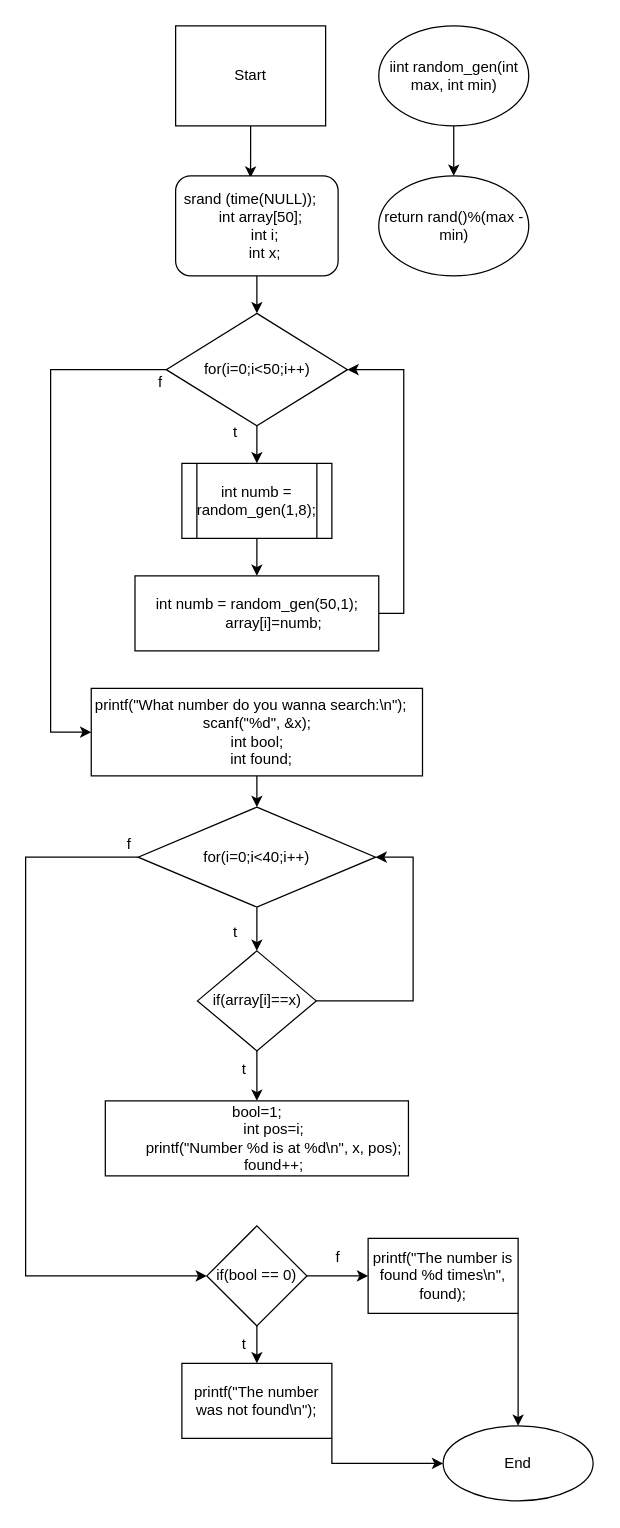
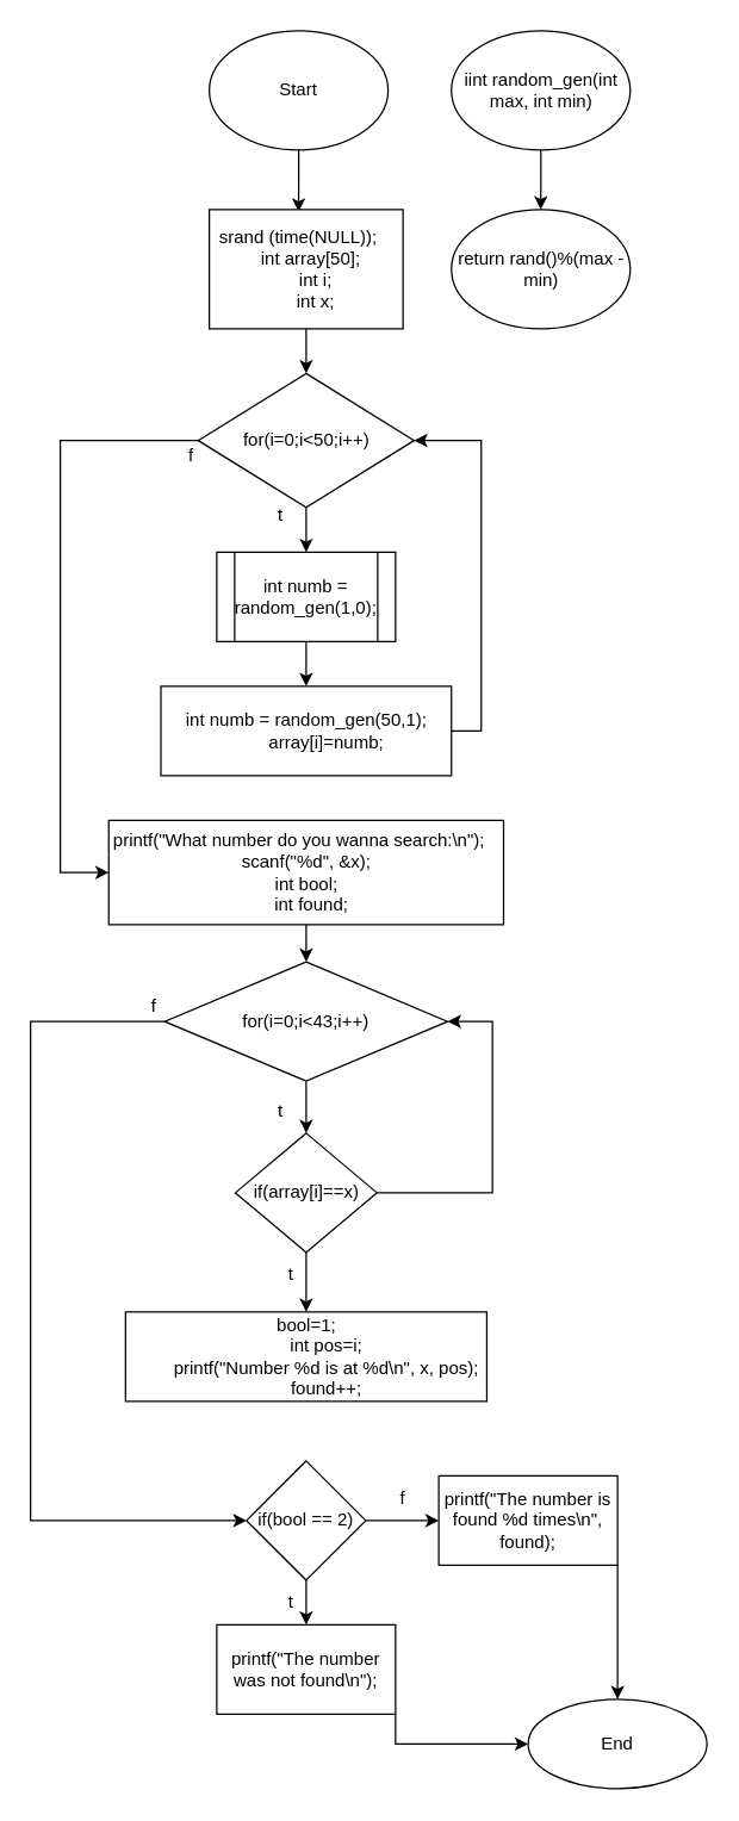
  <mxCell id="0" />
  <mxCell id="1" parent="0" />
  <mxCell id="2" style="edgeStyle=orthogonalEdgeStyle;rounded=0;orthogonalLoop=1;jettySize=auto;html=1;exitX=0.5;exitY=1;exitDx=0;exitDy=0;entryX=0.461;entryY=0.018;entryDx=0;entryDy=0;entryPerimeter=0;" parent="1" source="3" target="5" edge="1"><mxGeometry relative="1" as="geometry" /></mxCell>
- <mxCell id="3" value="Start" style="whiteSpace=wrap;html=1;rounded=0;" parent="1" vertex="1"><mxGeometry x="140" y="20" width="120" height="80" as="geometry" /></mxCell>
+ <mxCell id="3" value="Start" style="ellipse;whiteSpace=wrap;html=1;" parent="1" vertex="1"><mxGeometry x="140" y="20" width="120" height="80" as="geometry" /></mxCell>
  <mxCell id="4" style="edgeStyle=orthogonalEdgeStyle;rounded=0;orthogonalLoop=1;jettySize=auto;html=1;exitX=0.5;exitY=1;exitDx=0;exitDy=0;entryX=0.5;entryY=0;entryDx=0;entryDy=0;" parent="1" source="5" target="8" edge="1"><mxGeometry relative="1" as="geometry" /></mxCell>
- <mxCell id="5" value="&lt;div&gt;srand (time(NULL));&amp;nbsp; &amp;nbsp; &amp;nbsp;&amp;nbsp;&lt;span&gt;int array[50];&lt;/span&gt;&lt;/div&gt;&lt;div&gt;&amp;nbsp; &amp;nbsp; int i;&lt;/div&gt;&lt;div&gt;&amp;nbsp; &amp;nbsp; int x;&lt;/div&gt;" style="whiteSpace=wrap;html=1;rounded=1;" parent="1" vertex="1"><mxGeometry x="140" y="140" width="130" height="80" as="geometry" /></mxCell>
+ <mxCell id="5" value="&lt;div&gt;srand (time(NULL));&amp;nbsp; &amp;nbsp; &amp;nbsp;&amp;nbsp;&lt;span&gt;int array[50];&lt;/span&gt;&lt;/div&gt;&lt;div&gt;&amp;nbsp; &amp;nbsp; int i;&lt;/div&gt;&lt;div&gt;&amp;nbsp; &amp;nbsp; int x;&lt;/div&gt;" style="rounded=0;whiteSpace=wrap;html=1;" parent="1" vertex="1"><mxGeometry x="140" y="140" width="130" height="80" as="geometry" /></mxCell>
  <mxCell id="6" style="edgeStyle=orthogonalEdgeStyle;rounded=0;orthogonalLoop=1;jettySize=auto;html=1;exitX=0;exitY=0.5;exitDx=0;exitDy=0;entryX=0;entryY=0.5;entryDx=0;entryDy=0;" parent="1" source="8" target="12" edge="1"><mxGeometry relative="1" as="geometry"><Array as="points"><mxPoint x="40" y="295" /><mxPoint x="40" y="585" /></Array></mxGeometry></mxCell>
  <mxCell id="7" style="edgeStyle=orthogonalEdgeStyle;rounded=0;orthogonalLoop=1;jettySize=auto;html=1;exitX=0.5;exitY=1;exitDx=0;exitDy=0;entryX=0.5;entryY=0;entryDx=0;entryDy=0;" edge="1" parent="1" source="8" target="36"><mxGeometry relative="1" as="geometry" /></mxCell>
  <mxCell id="8" value="for(i=0;i&amp;lt;50;i++)" style="rhombus;whiteSpace=wrap;html=1;" parent="1" vertex="1"><mxGeometry x="132.5" y="250" width="145" height="90" as="geometry" /></mxCell>
  <mxCell id="9" style="edgeStyle=orthogonalEdgeStyle;rounded=0;orthogonalLoop=1;jettySize=auto;html=1;exitX=1;exitY=0.5;exitDx=0;exitDy=0;entryX=1;entryY=0.5;entryDx=0;entryDy=0;" parent="1" source="10" target="8" edge="1"><mxGeometry relative="1" as="geometry" /></mxCell>
  <mxCell id="10" value="&lt;div&gt;int numb = random_gen(50,1);&lt;/div&gt;&lt;div&gt;&amp;nbsp; &amp;nbsp; &amp;nbsp; &amp;nbsp; array[i]=numb;&lt;/div&gt;" style="rounded=0;whiteSpace=wrap;html=1;" parent="1" vertex="1"><mxGeometry x="107.5" y="460" width="195" height="60" as="geometry" /></mxCell>
  <mxCell id="11" style="edgeStyle=orthogonalEdgeStyle;rounded=0;orthogonalLoop=1;jettySize=auto;html=1;exitX=0.5;exitY=1;exitDx=0;exitDy=0;entryX=0.5;entryY=0;entryDx=0;entryDy=0;" parent="1" source="12" target="15" edge="1"><mxGeometry relative="1" as="geometry" /></mxCell>
  <mxCell id="12" value="printf(&quot;What number do you wanna search:\n&quot;);&amp;nbsp; &amp;nbsp; scanf(&quot;%d&quot;, &amp;amp;x);&lt;br&gt;&lt;div&gt;int bool;&lt;/div&gt;&lt;div&gt;&amp;nbsp; int found;&lt;/div&gt;" style="rounded=0;whiteSpace=wrap;html=1;" parent="1" vertex="1"><mxGeometry x="72.5" y="550" width="265" height="70" as="geometry" /></mxCell>
  <mxCell id="13" style="edgeStyle=orthogonalEdgeStyle;rounded=0;orthogonalLoop=1;jettySize=auto;html=1;exitX=0.5;exitY=1;exitDx=0;exitDy=0;entryX=0.5;entryY=0;entryDx=0;entryDy=0;" parent="1" source="15" target="18" edge="1"><mxGeometry relative="1" as="geometry" /></mxCell>
  <mxCell id="14" style="edgeStyle=orthogonalEdgeStyle;rounded=0;orthogonalLoop=1;jettySize=auto;html=1;exitX=0;exitY=0.5;exitDx=0;exitDy=0;entryX=0;entryY=0.5;entryDx=0;entryDy=0;" parent="1" source="15" target="22" edge="1"><mxGeometry relative="1" as="geometry"><Array as="points"><mxPoint x="20" y="685" /><mxPoint x="20" y="1020" /></Array></mxGeometry></mxCell>
- <mxCell id="15" value="for(i=0;i&amp;lt;40;i++)" style="rhombus;whiteSpace=wrap;html=1;" parent="1" vertex="1"><mxGeometry x="110" y="645" width="190" height="80" as="geometry" /></mxCell>
+ <mxCell id="15" value="for(i=0;i&amp;lt;43;i++)" style="rhombus;whiteSpace=wrap;html=1;" parent="1" vertex="1"><mxGeometry x="110" y="645" width="190" height="80" as="geometry" /></mxCell>
  <mxCell id="16" style="edgeStyle=orthogonalEdgeStyle;rounded=0;orthogonalLoop=1;jettySize=auto;html=1;exitX=1;exitY=0.5;exitDx=0;exitDy=0;entryX=1;entryY=0.5;entryDx=0;entryDy=0;" parent="1" source="18" target="15" edge="1"><mxGeometry relative="1" as="geometry"><Array as="points"><mxPoint x="330" y="800" /><mxPoint x="330" y="685" /></Array></mxGeometry></mxCell>
  <mxCell id="17" style="edgeStyle=orthogonalEdgeStyle;rounded=0;orthogonalLoop=1;jettySize=auto;html=1;exitX=0.5;exitY=1;exitDx=0;exitDy=0;entryX=0.5;entryY=0;entryDx=0;entryDy=0;" parent="1" source="18" target="19" edge="1"><mxGeometry relative="1" as="geometry" /></mxCell>
  <mxCell id="18" value="if(array[i]==x)" style="rhombus;whiteSpace=wrap;html=1;" parent="1" vertex="1"><mxGeometry x="157.5" y="760" width="95" height="80" as="geometry" /></mxCell>
  <mxCell id="19" value="bool=1;&#10;        int pos=i;&#10;        printf(&quot;Number %d is at %d\n&quot;, x, pos);&#10;        found++;" style="rounded=0;whiteSpace=wrap;html=1;" parent="1" vertex="1"><mxGeometry x="83.75" y="880" width="242.5" height="60" as="geometry" /></mxCell>
  <mxCell id="20" style="edgeStyle=orthogonalEdgeStyle;rounded=0;orthogonalLoop=1;jettySize=auto;html=1;exitX=1;exitY=0.5;exitDx=0;exitDy=0;entryX=0;entryY=0.5;entryDx=0;entryDy=0;" parent="1" source="22" target="26" edge="1"><mxGeometry relative="1" as="geometry" /></mxCell>
  <mxCell id="21" style="edgeStyle=orthogonalEdgeStyle;rounded=0;orthogonalLoop=1;jettySize=auto;html=1;exitX=0.5;exitY=1;exitDx=0;exitDy=0;entryX=0.5;entryY=0;entryDx=0;entryDy=0;" parent="1" source="22" target="24" edge="1"><mxGeometry relative="1" as="geometry" /></mxCell>
- <mxCell id="22" value="if(bool == 0)" style="rhombus;whiteSpace=wrap;html=1;" parent="1" vertex="1"><mxGeometry x="165" y="980" width="80" height="80" as="geometry" /></mxCell>
+ <mxCell id="22" value="if(bool == 2)" style="rhombus;whiteSpace=wrap;html=1;" parent="1" vertex="1"><mxGeometry x="165" y="980" width="80" height="80" as="geometry" /></mxCell>
  <mxCell id="23" style="edgeStyle=orthogonalEdgeStyle;rounded=0;orthogonalLoop=1;jettySize=auto;html=1;exitX=1;exitY=1;exitDx=0;exitDy=0;entryX=0;entryY=0.5;entryDx=0;entryDy=0;" parent="1" source="24" target="27" edge="1"><mxGeometry relative="1" as="geometry" /></mxCell>
  <mxCell id="24" value="printf(&quot;The number was not found\n&quot;);" style="rounded=0;whiteSpace=wrap;html=1;" parent="1" vertex="1"><mxGeometry x="145" y="1090" width="120" height="60" as="geometry" /></mxCell>
  <mxCell id="25" style="edgeStyle=orthogonalEdgeStyle;rounded=0;orthogonalLoop=1;jettySize=auto;html=1;exitX=1;exitY=1;exitDx=0;exitDy=0;" parent="1" source="26" target="27" edge="1"><mxGeometry relative="1" as="geometry" /></mxCell>
  <mxCell id="26" value="printf(&quot;The number is found %d times\n&quot;, found);" style="rounded=0;whiteSpace=wrap;html=1;" parent="1" vertex="1"><mxGeometry x="294" y="990" width="120" height="60" as="geometry" /></mxCell>
  <mxCell id="27" value="End" style="ellipse;whiteSpace=wrap;html=1;" parent="1" vertex="1"><mxGeometry x="354" y="1140" width="120" height="60" as="geometry" /></mxCell>
  <mxCell id="28" value="t" style="text;html=1;strokeColor=none;fillColor=none;align=center;verticalAlign=middle;whiteSpace=wrap;rounded=0;" parent="1" vertex="1"><mxGeometry x="157.5" y="330" width="60" height="30" as="geometry" /></mxCell>
  <mxCell id="29" value="f" style="text;html=1;strokeColor=none;fillColor=none;align=center;verticalAlign=middle;whiteSpace=wrap;rounded=0;" parent="1" vertex="1"><mxGeometry x="97.5" y="290" width="60" height="30" as="geometry" /></mxCell>
  <mxCell id="30" value="t" style="text;html=1;strokeColor=none;fillColor=none;align=center;verticalAlign=middle;whiteSpace=wrap;rounded=0;" parent="1" vertex="1"><mxGeometry x="158" y="730" width="60" height="30" as="geometry" /></mxCell>
  <mxCell id="31" value="f" style="text;html=1;strokeColor=none;fillColor=none;align=center;verticalAlign=middle;whiteSpace=wrap;rounded=0;" parent="1" vertex="1"><mxGeometry x="73" y="660" width="60" height="30" as="geometry" /></mxCell>
  <mxCell id="32" value="t" style="text;html=1;strokeColor=none;fillColor=none;align=center;verticalAlign=middle;whiteSpace=wrap;rounded=0;" parent="1" vertex="1"><mxGeometry x="165" y="840" width="60" height="30" as="geometry" /></mxCell>
  <mxCell id="33" value="t" style="text;html=1;strokeColor=none;fillColor=none;align=center;verticalAlign=middle;whiteSpace=wrap;rounded=0;" parent="1" vertex="1"><mxGeometry x="165" y="1060" width="60" height="30" as="geometry" /></mxCell>
  <mxCell id="34" value="f" style="text;html=1;strokeColor=none;fillColor=none;align=center;verticalAlign=middle;whiteSpace=wrap;rounded=0;" parent="1" vertex="1"><mxGeometry x="240" y="990" width="60" height="30" as="geometry" /></mxCell>
  <mxCell id="35" style="edgeStyle=orthogonalEdgeStyle;rounded=0;orthogonalLoop=1;jettySize=auto;html=1;exitX=0.5;exitY=1;exitDx=0;exitDy=0;entryX=0.5;entryY=0;entryDx=0;entryDy=0;" edge="1" parent="1" source="36" target="10"><mxGeometry relative="1" as="geometry" /></mxCell>
- <mxCell id="36" value="&lt;span&gt;int numb = random_gen(1,8);&lt;/span&gt;" style="shape=process;whiteSpace=wrap;html=1;backgroundOutline=1;" vertex="1" parent="1"><mxGeometry x="145" y="370" width="120" height="60" as="geometry" /></mxCell>
+ <mxCell id="36" value="&lt;span&gt;int numb = random_gen(1,0);&lt;/span&gt;" style="shape=process;whiteSpace=wrap;html=1;backgroundOutline=1;" vertex="1" parent="1"><mxGeometry x="145" y="370" width="120" height="60" as="geometry" /></mxCell>
  <mxCell id="37" style="edgeStyle=orthogonalEdgeStyle;rounded=0;orthogonalLoop=1;jettySize=auto;html=1;entryX=0.5;entryY=0;entryDx=0;entryDy=0;" edge="1" parent="1" source="38" target="39"><mxGeometry relative="1" as="geometry" /></mxCell>
  <mxCell id="38" value="iint random_gen(int max, int min)" style="ellipse;whiteSpace=wrap;html=1;" vertex="1" parent="1"><mxGeometry x="302.5" y="20" width="120" height="80" as="geometry" /></mxCell>
  <mxCell id="39" value="return rand()%(max - min)" style="ellipse;whiteSpace=wrap;html=1;" vertex="1" parent="1"><mxGeometry x="302.5" y="140" width="120" height="80" as="geometry" /></mxCell>
